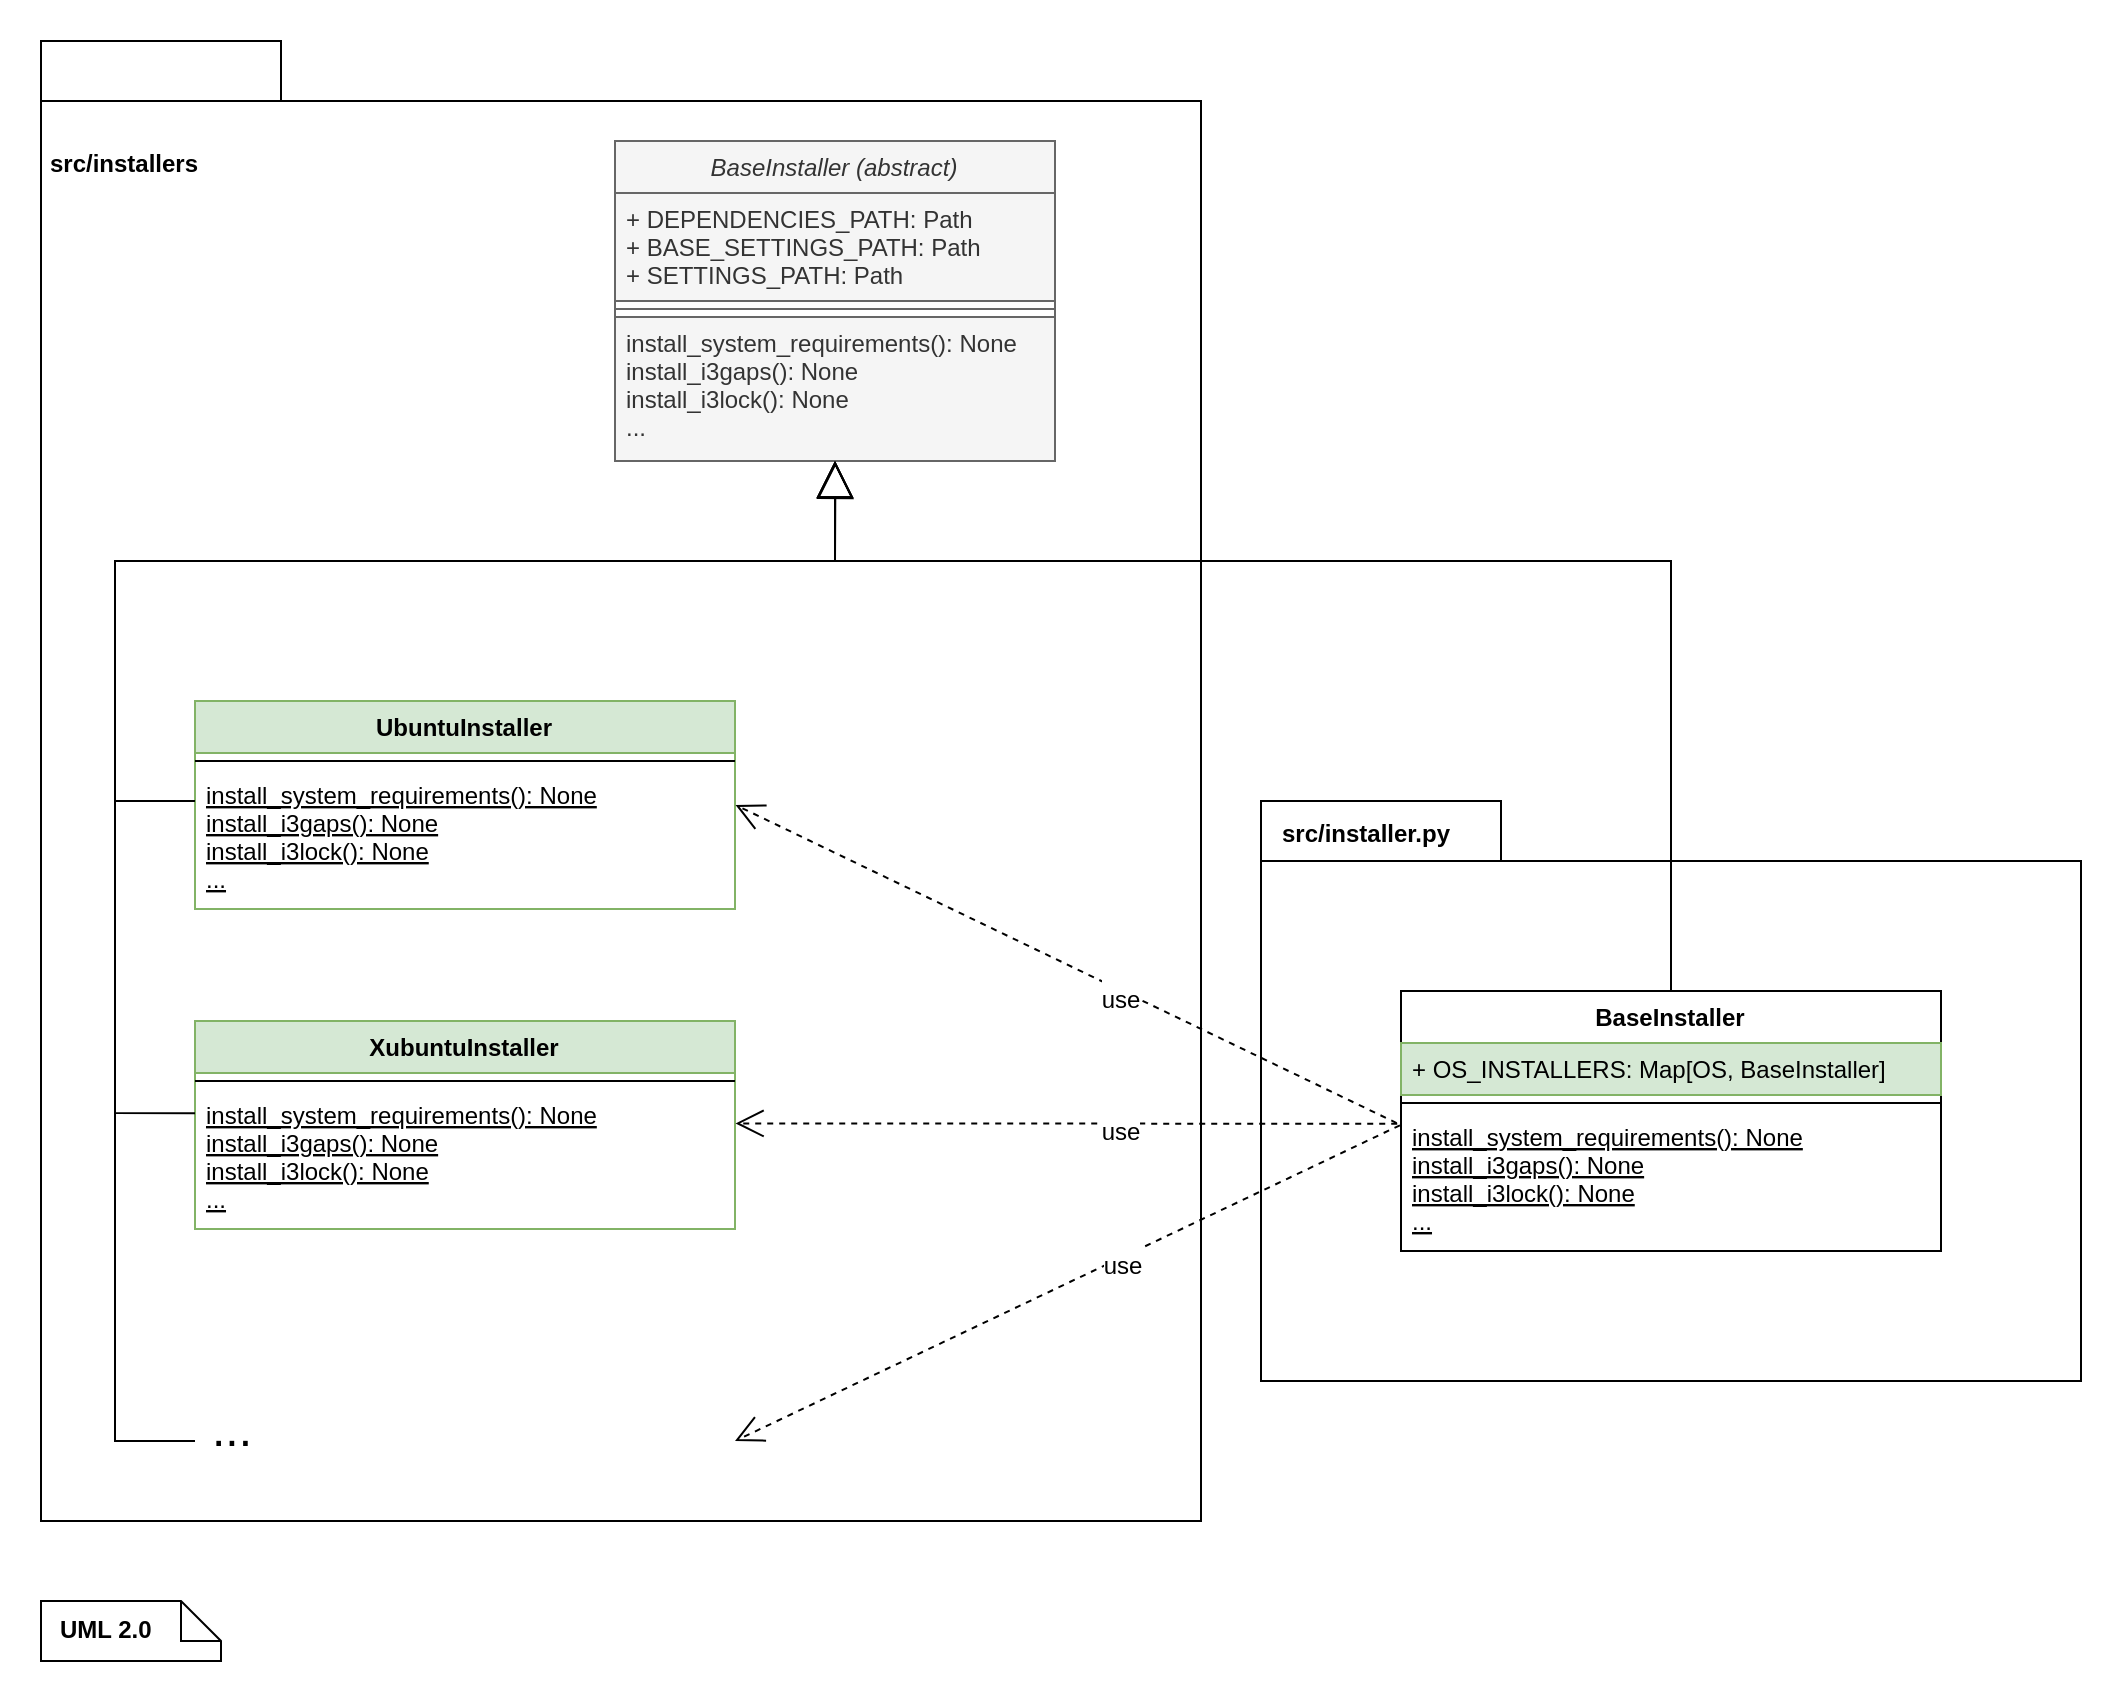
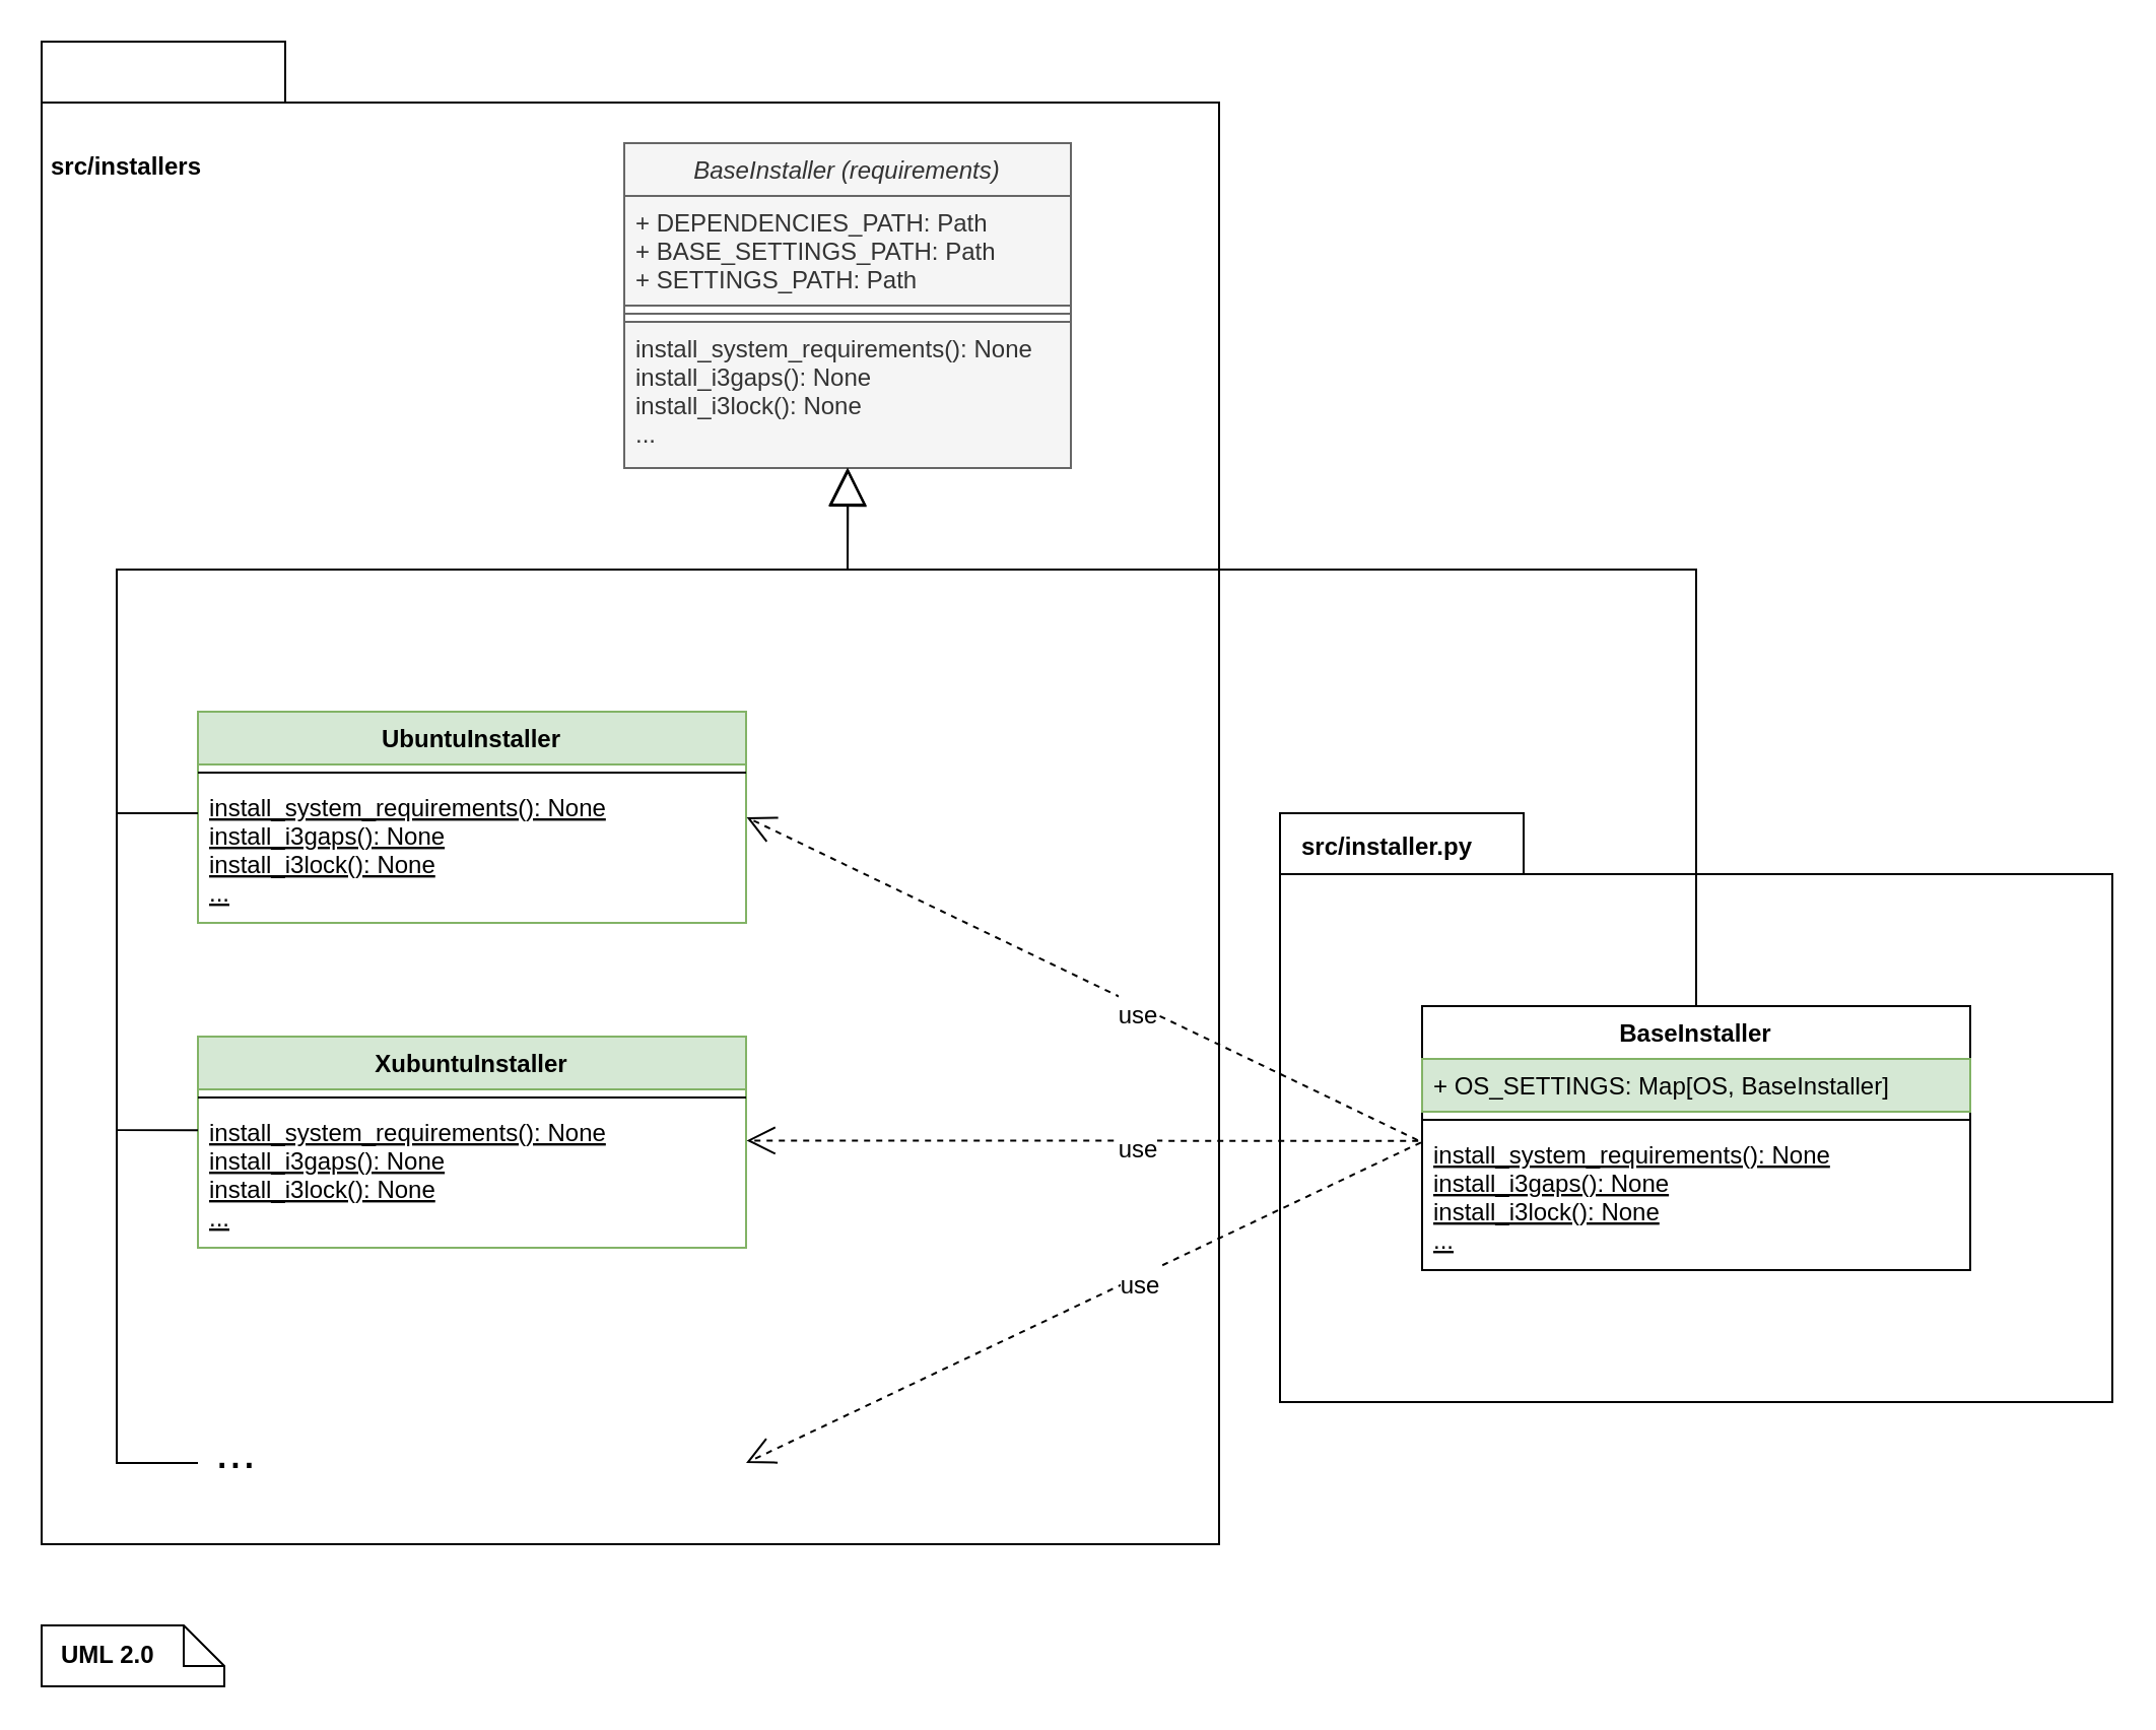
  <mxCell id="0" />
  <mxCell id="1" value="Packages" style="" parent="0" />
  <mxCell id="2" value="" style="shape=folder;fontStyle=1;spacingTop=10;tabWidth=120;tabHeight=30;tabPosition=left;html=1;fontSize=12;" vertex="1" parent="1"><mxGeometry x="20" y="20" width="580" height="740" as="geometry" /></mxCell>
  <mxCell id="3" value="src/installers" style="text;align=center;fontStyle=1;verticalAlign=middle;spacingLeft=3;spacingRight=3;strokeColor=none;rotatable=0;points=[[0,0.5],[1,0.5]];portConstraint=eastwest;fontSize=12;" vertex="1" parent="1"><mxGeometry x="22" y="68" width="80" height="26" as="geometry" /></mxCell>
  <mxCell id="4" value="" style="shape=folder;fontStyle=1;spacingTop=10;tabWidth=120;tabHeight=30;tabPosition=left;html=1;fontSize=12;" vertex="1" parent="1"><mxGeometry x="630" y="400" width="410" height="290" as="geometry" /></mxCell>
  <mxCell id="5" value="UML 2.0" style="shape=note;size=20;whiteSpace=wrap;html=1;fontSize=12;align=left;shadow=0;sketch=0;labelPadding=0;gradientColor=none;fontStyle=1;verticalAlign=middle;spacingLeft=8;" vertex="1" parent="1"><mxGeometry x="20" y="800" width="90" height="30" as="geometry" /></mxCell>
  <mxCell id="6" value="Classes" style="" parent="0" />
- <mxCell id="7" value="BaseInstaller (abstract)" style="swimlane;fontStyle=2;align=center;verticalAlign=top;childLayout=stackLayout;horizontal=1;startSize=26;horizontalStack=0;resizeParent=1;resizeLast=0;collapsible=1;marginBottom=0;rounded=0;shadow=0;strokeWidth=1;fillColor=#f5f5f5;fontColor=#333333;strokeColor=#666666;" parent="6" vertex="1"><mxGeometry x="307" y="70" width="220" height="160" as="geometry"><mxRectangle x="230" y="140" width="160" height="26" as="alternateBounds" /></mxGeometry></mxCell>
+ <mxCell id="7" value="BaseInstaller (requirements)" style="swimlane;fontStyle=2;align=center;verticalAlign=top;childLayout=stackLayout;horizontal=1;startSize=26;horizontalStack=0;resizeParent=1;resizeLast=0;collapsible=1;marginBottom=0;rounded=0;shadow=0;strokeWidth=1;fillColor=#f5f5f5;fontColor=#333333;strokeColor=#666666;" parent="6" vertex="1"><mxGeometry x="307" y="70" width="220" height="160" as="geometry"><mxRectangle x="230" y="140" width="160" height="26" as="alternateBounds" /></mxGeometry></mxCell>
  <mxCell id="8" value="+ DEPENDENCIES_PATH: Path&#10;+ BASE_SETTINGS_PATH: Path&#10;+ SETTINGS_PATH: Path" style="text;align=left;verticalAlign=top;spacingLeft=4;spacingRight=4;overflow=hidden;rotatable=0;points=[[0,0.5],[1,0.5]];portConstraint=eastwest;fillColor=#f5f5f5;fontColor=#333333;strokeColor=#666666;" parent="7" vertex="1"><mxGeometry y="26" width="220" height="54" as="geometry" /></mxCell>
  <mxCell id="9" value="" style="line;html=1;strokeWidth=1;align=left;verticalAlign=middle;spacingTop=-1;spacingLeft=3;spacingRight=3;rotatable=0;labelPosition=right;points=[];portConstraint=eastwest;fillColor=#f5f5f5;fontColor=#333333;strokeColor=#666666;" parent="7" vertex="1"><mxGeometry y="80" width="220" height="8" as="geometry" /></mxCell>
  <mxCell id="10" value="install_system_requirements(): None&#10;install_i3gaps(): None&#10;install_i3lock(): None&#10;..." style="text;align=left;verticalAlign=top;spacingLeft=4;spacingRight=4;overflow=hidden;rotatable=0;points=[[0,0.5],[1,0.5]];portConstraint=eastwest;fillColor=#f5f5f5;fontColor=#333333;strokeColor=#666666;" parent="7" vertex="1"><mxGeometry y="88" width="220" height="72" as="geometry" /></mxCell>
  <mxCell id="11" value="BaseInstaller" style="swimlane;fontStyle=1;align=center;verticalAlign=top;childLayout=stackLayout;horizontal=1;startSize=26;horizontalStack=0;resizeParent=1;resizeLast=0;collapsible=1;marginBottom=0;rounded=0;shadow=0;strokeWidth=1;" parent="6" vertex="1"><mxGeometry x="700" y="495" width="270" height="130" as="geometry"><mxRectangle x="130" y="380" width="160" height="26" as="alternateBounds" /></mxGeometry></mxCell>
- <mxCell id="12" value="+ OS_INSTALLERS: Map[OS, BaseInstaller]" style="text;align=left;verticalAlign=top;spacingLeft=4;spacingRight=4;overflow=hidden;rotatable=0;points=[[0,0.5],[1,0.5]];portConstraint=eastwest;fillColor=#d5e8d4;strokeColor=#82b366;" parent="11" vertex="1"><mxGeometry y="26" width="270" height="26" as="geometry" /></mxCell>
+ <mxCell id="12" value="+ OS_SETTINGS: Map[OS, BaseInstaller]" style="text;align=left;verticalAlign=top;spacingLeft=4;spacingRight=4;overflow=hidden;rotatable=0;points=[[0,0.5],[1,0.5]];portConstraint=eastwest;fillColor=#d5e8d4;strokeColor=#82b366;" parent="11" vertex="1"><mxGeometry y="26" width="270" height="26" as="geometry" /></mxCell>
  <mxCell id="13" value="" style="line;html=1;strokeWidth=1;align=left;verticalAlign=middle;spacingTop=-1;spacingLeft=3;spacingRight=3;rotatable=0;labelPosition=right;points=[];portConstraint=eastwest;" parent="11" vertex="1"><mxGeometry y="52" width="270" height="8" as="geometry" /></mxCell>
  <mxCell id="14" value="install_system_requirements(): None&#10;install_i3gaps(): None&#10;install_i3lock(): None&#10;..." style="text;align=left;verticalAlign=top;spacingLeft=4;spacingRight=4;overflow=hidden;rotatable=0;points=[[0,0.5],[1,0.5]];portConstraint=eastwest;fontStyle=4" parent="11" vertex="1"><mxGeometry y="60" width="270" height="70" as="geometry" /></mxCell>
  <mxCell id="15" value="UbuntuInstaller" style="swimlane;fontStyle=1;align=center;verticalAlign=top;childLayout=stackLayout;horizontal=1;startSize=26;horizontalStack=0;resizeParent=1;resizeLast=0;collapsible=1;marginBottom=0;rounded=0;shadow=0;strokeWidth=1;fillColor=#d5e8d4;strokeColor=#82b366;" vertex="1" parent="6"><mxGeometry x="97" y="350" width="270" height="104" as="geometry"><mxRectangle x="130" y="380" width="160" height="26" as="alternateBounds" /></mxGeometry></mxCell>
  <mxCell id="16" value="" style="line;html=1;strokeWidth=1;align=left;verticalAlign=middle;spacingTop=-1;spacingLeft=3;spacingRight=3;rotatable=0;labelPosition=right;points=[];portConstraint=eastwest;" vertex="1" parent="15"><mxGeometry y="26" width="270" height="8" as="geometry" /></mxCell>
  <mxCell id="17" value="install_system_requirements(): None&#10;install_i3gaps(): None&#10;install_i3lock(): None&#10;..." style="text;align=left;verticalAlign=top;spacingLeft=4;spacingRight=4;overflow=hidden;rotatable=0;points=[[0,0.5],[1,0.5]];portConstraint=eastwest;fontStyle=4" vertex="1" parent="15"><mxGeometry y="34" width="270" height="70" as="geometry" /></mxCell>
  <mxCell id="18" value="" style="endArrow=block;endSize=16;endFill=0;html=1;rounded=0;exitX=0;exitY=0.229;exitDx=0;exitDy=0;exitPerimeter=0;" edge="1" parent="6" source="17"><mxGeometry width="160" relative="1" as="geometry"><mxPoint x="27" y="450" as="sourcePoint" /><mxPoint x="417" y="230" as="targetPoint" /><Array as="points"><mxPoint x="57" y="400" /><mxPoint x="57" y="280" /><mxPoint x="417" y="280" /></Array></mxGeometry></mxCell>
  <mxCell id="19" value="" style="endArrow=block;endSize=16;endFill=0;html=1;rounded=0;exitX=0.5;exitY=0;exitDx=0;exitDy=0;entryX=0.501;entryY=1.006;entryDx=0;entryDy=0;entryPerimeter=0;" edge="1" parent="6" source="11" target="10"><mxGeometry width="160" relative="1" as="geometry"><mxPoint x="692" y="360" as="sourcePoint" /><mxPoint x="427" y="240" as="targetPoint" /><Array as="points"><mxPoint x="835" y="280" /><mxPoint x="417" y="280" /></Array></mxGeometry></mxCell>
  <mxCell id="20" value="XubuntuInstaller" style="swimlane;fontStyle=1;align=center;verticalAlign=top;childLayout=stackLayout;horizontal=1;startSize=26;horizontalStack=0;resizeParent=1;resizeLast=0;collapsible=1;marginBottom=0;rounded=0;shadow=0;strokeWidth=1;fillColor=#d5e8d4;strokeColor=#82b366;" vertex="1" parent="6"><mxGeometry x="97" y="510" width="270" height="104" as="geometry"><mxRectangle x="130" y="380" width="160" height="26" as="alternateBounds" /></mxGeometry></mxCell>
  <mxCell id="21" value="" style="line;html=1;strokeWidth=1;align=left;verticalAlign=middle;spacingTop=-1;spacingLeft=3;spacingRight=3;rotatable=0;labelPosition=right;points=[];portConstraint=eastwest;" vertex="1" parent="20"><mxGeometry y="26" width="270" height="8" as="geometry" /></mxCell>
  <mxCell id="22" value="install_system_requirements(): None&#10;install_i3gaps(): None&#10;install_i3lock(): None&#10;..." style="text;align=left;verticalAlign=top;spacingLeft=4;spacingRight=4;overflow=hidden;rotatable=0;points=[[0,0.5],[1,0.5]];portConstraint=eastwest;fontStyle=4" vertex="1" parent="20"><mxGeometry y="34" width="270" height="70" as="geometry" /></mxCell>
  <mxCell id="23" value="" style="endArrow=block;endSize=16;endFill=0;html=1;rounded=0;exitX=0;exitY=0.173;exitDx=0;exitDy=0;exitPerimeter=0;" edge="1" parent="6" source="22"><mxGeometry width="160" relative="1" as="geometry"><mxPoint x="107" y="560" as="sourcePoint" /><mxPoint x="417" y="230" as="targetPoint" /><Array as="points"><mxPoint x="57" y="556" /><mxPoint x="57" y="280" /><mxPoint x="417" y="280" /></Array></mxGeometry></mxCell>
  <mxCell id="24" value="" style="endArrow=block;endSize=16;endFill=0;html=1;rounded=0;" edge="1" parent="6"><mxGeometry width="160" relative="1" as="geometry"><mxPoint x="97" y="720" as="sourcePoint" /><mxPoint x="417" y="230" as="targetPoint" /><Array as="points"><mxPoint x="57" y="720" /><mxPoint x="57" y="280" /><mxPoint x="417" y="280" /></Array></mxGeometry></mxCell>
  <mxCell id="25" value="&lt;font style=&quot;font-size: 24px&quot;&gt;...&lt;/font&gt;" style="text;html=1;strokeColor=none;fillColor=none;align=center;verticalAlign=middle;whiteSpace=wrap;rounded=0;" vertex="1" parent="6"><mxGeometry x="86" y="700" width="60" height="30" as="geometry" /></mxCell>
  <mxCell id="26" value="&lt;font style=&quot;font-size: 12px&quot;&gt;use&lt;/font&gt;" style="endArrow=open;endSize=12;dashed=1;html=1;rounded=0;fontSize=24;entryX=1.001;entryY=0.257;entryDx=0;entryDy=0;entryPerimeter=0;exitX=-0.008;exitY=0.086;exitDx=0;exitDy=0;exitPerimeter=0;" edge="1" parent="6" source="14" target="17"><mxGeometry x="-0.165" y="1" width="160" relative="1" as="geometry"><mxPoint x="447" y="530" as="sourcePoint" /><mxPoint x="607" y="530" as="targetPoint" /><mxPoint as="offset" /></mxGeometry></mxCell>
  <mxCell id="27" value="&lt;font style=&quot;font-size: 12px&quot;&gt;use&lt;/font&gt;" style="endArrow=open;endSize=12;dashed=1;html=1;rounded=0;fontSize=24;entryX=1.001;entryY=0.246;entryDx=0;entryDy=0;entryPerimeter=0;exitX=-0.007;exitY=0.091;exitDx=0;exitDy=0;exitPerimeter=0;" edge="1" parent="6" source="14" target="22"><mxGeometry x="-0.165" y="1" width="160" relative="1" as="geometry"><mxPoint x="564.84" y="526.02" as="sourcePoint" /><mxPoint x="377.27" y="411.99" as="targetPoint" /><mxPoint as="offset" /></mxGeometry></mxCell>
  <mxCell id="28" value="&lt;font style=&quot;font-size: 12px&quot;&gt;use&lt;/font&gt;" style="endArrow=open;endSize=12;dashed=1;html=1;rounded=0;fontSize=24;exitX=-0.002;exitY=0.102;exitDx=0;exitDy=0;exitPerimeter=0;" edge="1" parent="6" source="14"><mxGeometry x="-0.165" y="1" width="160" relative="1" as="geometry"><mxPoint x="557" y="560" as="sourcePoint" /><mxPoint x="367" y="720" as="targetPoint" /><mxPoint as="offset" /></mxGeometry></mxCell>
  <mxCell id="29" value="src/installer.py" style="text;align=center;fontStyle=1;verticalAlign=middle;spacingLeft=3;spacingRight=3;strokeColor=none;rotatable=0;points=[[0,0.5],[1,0.5]];portConstraint=eastwest;fontSize=12;" vertex="1" parent="6"><mxGeometry x="628" y="403" width="110" height="26" as="geometry" /></mxCell>
